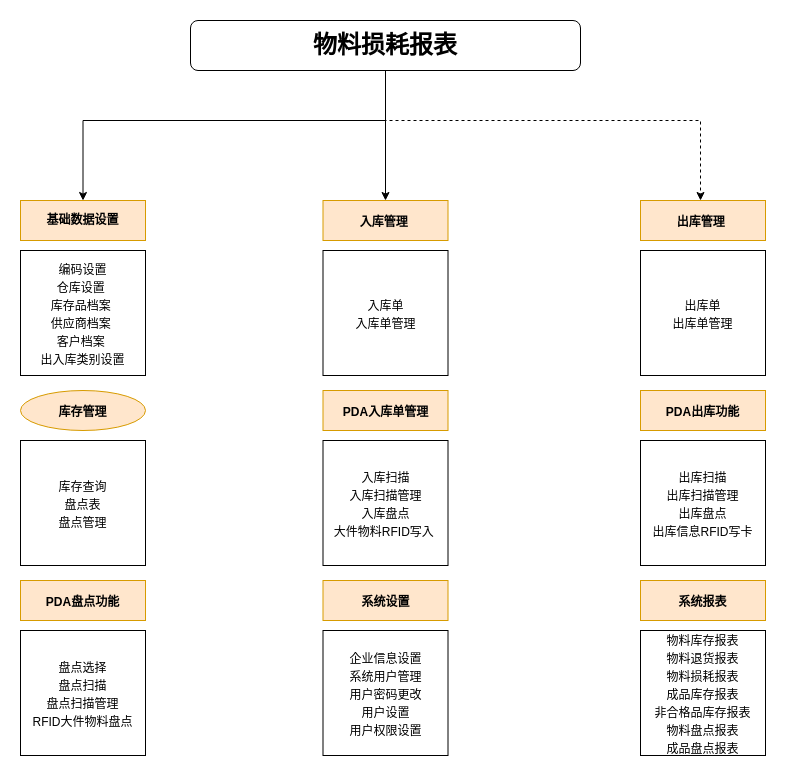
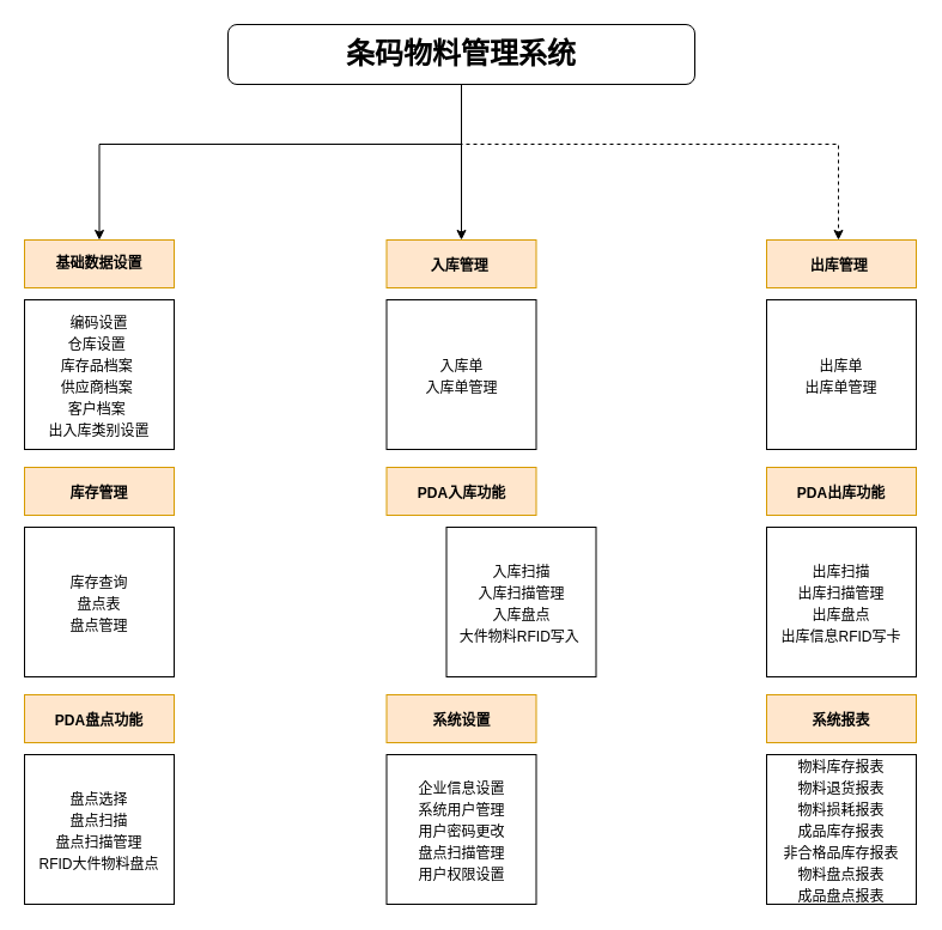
  <mxCell id="0" />
  <mxCell id="1" parent="0" />
  <mxCell id="2" style="edgeStyle=orthogonalEdgeStyle;rounded=0;orthogonalLoop=1;jettySize=auto;html=1;" edge="1" parent="1" source="5" target="7"><mxGeometry relative="1" as="geometry" /></mxCell>
  <mxCell id="3" style="edgeStyle=orthogonalEdgeStyle;rounded=0;orthogonalLoop=1;jettySize=auto;html=1;dashed=1;" edge="1" parent="1" source="5" target="8"><mxGeometry relative="1" as="geometry"><Array as="points"><mxPoint x="385" y="120" /><mxPoint x="700" y="120" /></Array></mxGeometry></mxCell>
  <mxCell id="4" style="edgeStyle=orthogonalEdgeStyle;rounded=0;orthogonalLoop=1;jettySize=auto;html=1;entryX=0.5;entryY=0;entryDx=0;entryDy=0;" edge="1" parent="1" source="5" target="6"><mxGeometry relative="1" as="geometry"><Array as="points"><mxPoint x="385" y="120" /><mxPoint x="83" y="120" /></Array></mxGeometry></mxCell>
- <mxCell id="5" value="&lt;h1&gt;物料损耗报表&lt;/h1&gt;" style="rounded=1;whiteSpace=wrap;html=1;" vertex="1" parent="1"><mxGeometry x="190" y="20" width="390" height="50" as="geometry" /></mxCell>
+ <mxCell id="5" value="&lt;h1&gt;条码物料管理系统&lt;/h1&gt;" style="rounded=1;whiteSpace=wrap;html=1;" vertex="1" parent="1"><mxGeometry x="190" y="20" width="390" height="50" as="geometry" /></mxCell>
  <mxCell id="6" value="&lt;h4&gt;基础数据设置&lt;/h4&gt;" style="whiteSpace=wrap;html=1;fillColor=#ffe6cc;strokeColor=#d79b00;" vertex="1" parent="1"><mxGeometry x="20" y="200" width="125" height="40" as="geometry" /></mxCell>
  <mxCell id="7" value="&lt;h4 style=&quot;margin: 0px ; font-stretch: normal ; line-height: normal ; font-family: &amp;#34;pingfang sc&amp;#34;&quot;&gt;入库管理&lt;span class=&quot;s1&quot; style=&quot;font-stretch: normal ; line-height: normal ; font-family: &amp;#34;helvetica&amp;#34;&quot;&gt;&lt;span class=&quot;Apple-converted-space&quot;&gt;&amp;nbsp;&lt;/span&gt;&lt;/span&gt;&lt;/h4&gt;" style="whiteSpace=wrap;html=1;fillColor=#ffe6cc;strokeColor=#d79b00;" vertex="1" parent="1"><mxGeometry x="322.5" y="200" width="125" height="40" as="geometry" /></mxCell>
  <mxCell id="8" value="&lt;h4 style=&quot;margin: 0px ; font-stretch: normal ; line-height: normal ; font-family: &amp;#34;pingfang sc&amp;#34;&quot;&gt;出库管理&lt;span class=&quot;s1&quot; style=&quot;font-stretch: normal ; line-height: normal ; font-family: &amp;#34;helvetica&amp;#34;&quot;&gt;&lt;span class=&quot;Apple-converted-space&quot;&gt;&amp;nbsp;&lt;/span&gt;&lt;/span&gt;&lt;/h4&gt;" style="whiteSpace=wrap;html=1;fillColor=#ffe6cc;strokeColor=#d79b00;" vertex="1" parent="1"><mxGeometry x="640" y="200" width="125" height="40" as="geometry" /></mxCell>
  <mxCell id="9" value="&lt;p class=&quot;p1&quot; style=&quot;margin: 0px ; font-stretch: normal ; line-height: normal ; font-family: &amp;#34;pingfang sc&amp;#34;&quot;&gt;编码设置&lt;/p&gt;&lt;p class=&quot;p1&quot; style=&quot;margin: 0px ; font-stretch: normal ; line-height: normal ; font-family: &amp;#34;pingfang sc&amp;#34;&quot;&gt;&lt;span class=&quot;s1&quot; style=&quot;font-stretch: normal ; line-height: normal ; font-family: &amp;#34;helvetica&amp;#34;&quot;&gt; &lt;/span&gt;仓库设置&lt;span class=&quot;s1&quot; style=&quot;font-stretch: normal ; line-height: normal ; font-family: &amp;#34;helvetica&amp;#34;&quot;&gt;&amp;nbsp;&lt;/span&gt;&lt;/p&gt;&lt;p class=&quot;p1&quot; style=&quot;margin: 0px ; font-stretch: normal ; line-height: normal ; font-family: &amp;#34;pingfang sc&amp;#34;&quot;&gt;库存品档案&lt;span class=&quot;s1&quot; style=&quot;font-stretch: normal ; line-height: normal ; font-family: &amp;#34;helvetica&amp;#34;&quot;&gt;&amp;nbsp;&lt;/span&gt;&lt;/p&gt;&lt;p class=&quot;p1&quot; style=&quot;margin: 0px ; font-stretch: normal ; line-height: normal ; font-family: &amp;#34;pingfang sc&amp;#34;&quot;&gt;供应商档案&lt;span class=&quot;s1&quot; style=&quot;font-stretch: normal ; line-height: normal ; font-family: &amp;#34;helvetica&amp;#34;&quot;&gt;&amp;nbsp;&lt;/span&gt;&lt;/p&gt;&lt;p class=&quot;p1&quot; style=&quot;margin: 0px ; font-stretch: normal ; line-height: normal ; font-family: &amp;#34;pingfang sc&amp;#34;&quot;&gt;客户档案&lt;span class=&quot;s1&quot; style=&quot;font-stretch: normal ; line-height: normal ; font-family: &amp;#34;helvetica&amp;#34;&quot;&gt;&amp;nbsp;&lt;/span&gt;&lt;/p&gt;&lt;p class=&quot;p1&quot; style=&quot;margin: 0px ; font-stretch: normal ; line-height: normal ; font-family: &amp;#34;pingfang sc&amp;#34;&quot;&gt;出入库类别设置&lt;/p&gt;" style="whiteSpace=wrap;html=1;aspect=fixed;" vertex="1" parent="1"><mxGeometry x="20" y="250" width="125" height="125" as="geometry" /></mxCell>
  <mxCell id="10" value="&lt;p class=&quot;p1&quot; style=&quot;margin: 0px ; font-stretch: normal ; line-height: normal ; font-family: &amp;#34;pingfang sc&amp;#34;&quot;&gt;入库单&lt;/p&gt;&lt;p class=&quot;p1&quot; style=&quot;margin: 0px ; font-stretch: normal ; line-height: normal ; font-family: &amp;#34;pingfang sc&amp;#34;&quot;&gt;入库单管理&lt;/p&gt;" style="whiteSpace=wrap;html=1;aspect=fixed;" vertex="1" parent="1"><mxGeometry x="322.5" y="250" width="125" height="125" as="geometry" /></mxCell>
  <mxCell id="11" value="&lt;p class=&quot;p1&quot; style=&quot;margin: 0px ; font-stretch: normal ; line-height: normal ; font-family: &amp;#34;pingfang sc&amp;#34;&quot;&gt;出库单&lt;/p&gt;&lt;p class=&quot;p1&quot; style=&quot;margin: 0px ; font-stretch: normal ; line-height: normal ; font-family: &amp;#34;pingfang sc&amp;#34;&quot;&gt;出库单管理&lt;/p&gt;" style="whiteSpace=wrap;html=1;aspect=fixed;" vertex="1" parent="1"><mxGeometry x="640" y="250" width="125" height="125" as="geometry" /></mxCell>
- <mxCell id="12" value="&lt;h4&gt;&lt;p class=&quot;p1&quot; style=&quot;margin: 0px; font-stretch: normal; line-height: normal; font-family: &amp;quot;pingfang sc&amp;quot;;&quot;&gt;库存管理&lt;/p&gt;&lt;/h4&gt;" style="ellipse;whiteSpace=wrap;html=1;fillColor=#ffe6cc;strokeColor=#d79b00;fontStyle=1;" vertex="1" parent="1"><mxGeometry x="20" y="390" width="125" height="40" as="geometry" /></mxCell>
- <mxCell id="13" value="&lt;h4 style=&quot;margin: 0px ; font-stretch: normal ; line-height: normal ; font-family: &amp;quot;pingfang sc&amp;quot;&quot;&gt;&lt;p class=&quot;p1&quot; style=&quot;margin: 0px; font-stretch: normal; line-height: normal; font-family: &amp;quot;pingfang sc&amp;quot;;&quot;&gt;&lt;span class=&quot;s1&quot; style=&quot;font-stretch: normal ; line-height: normal ; font-family: &amp;quot;helvetica&amp;quot;&quot;&gt;PDA&lt;/span&gt;入库单管理&lt;/p&gt;&lt;/h4&gt;" style="whiteSpace=wrap;html=1;fillColor=#ffe6cc;strokeColor=#d79b00;fontStyle=1" vertex="1" parent="1"><mxGeometry x="322.5" y="390" width="125" height="40" as="geometry" /></mxCell>
+ <mxCell id="12" value="&lt;h4&gt;&lt;p class=&quot;p1&quot; style=&quot;margin: 0px; font-stretch: normal; line-height: normal; font-family: &amp;quot;pingfang sc&amp;quot;;&quot;&gt;库存管理&lt;/p&gt;&lt;/h4&gt;" style="whiteSpace=wrap;html=1;fillColor=#ffe6cc;strokeColor=#d79b00;fontStyle=1" vertex="1" parent="1"><mxGeometry x="20" y="390" width="125" height="40" as="geometry" /></mxCell>
+ <mxCell id="13" value="&lt;h4 style=&quot;margin: 0px ; font-stretch: normal ; line-height: normal ; font-family: &amp;quot;pingfang sc&amp;quot;&quot;&gt;&lt;p class=&quot;p1&quot; style=&quot;margin: 0px; font-stretch: normal; line-height: normal; font-family: &amp;quot;pingfang sc&amp;quot;;&quot;&gt;&lt;span class=&quot;s1&quot; style=&quot;font-stretch: normal ; line-height: normal ; font-family: &amp;quot;helvetica&amp;quot;&quot;&gt;PDA&lt;/span&gt;入库功能&lt;/p&gt;&lt;/h4&gt;" style="whiteSpace=wrap;html=1;fillColor=#ffe6cc;strokeColor=#d79b00;fontStyle=1" vertex="1" parent="1"><mxGeometry x="322.5" y="390" width="125" height="40" as="geometry" /></mxCell>
  <mxCell id="14" value="&lt;h4 style=&quot;margin: 0px ; font-stretch: normal ; line-height: normal ; font-family: &amp;quot;pingfang sc&amp;quot;&quot;&gt;&lt;p class=&quot;p1&quot; style=&quot;margin: 0px; font-stretch: normal; line-height: normal; font-family: &amp;quot;pingfang sc&amp;quot;;&quot;&gt;&lt;span class=&quot;s1&quot; style=&quot;font-stretch: normal ; line-height: normal ; font-family: &amp;quot;helvetica&amp;quot;&quot;&gt;PDA&lt;/span&gt;出库功能&lt;/p&gt;&lt;/h4&gt;" style="whiteSpace=wrap;html=1;fillColor=#ffe6cc;strokeColor=#d79b00;fontStyle=1" vertex="1" parent="1"><mxGeometry x="640" y="390" width="125" height="40" as="geometry" /></mxCell>
  <mxCell id="15" value="&lt;p class=&quot;p1&quot; style=&quot;margin: 0px ; font-stretch: normal ; line-height: normal ; font-family: &amp;#34;pingfang sc&amp;#34;&quot;&gt;库存查询&lt;/p&gt;&lt;p class=&quot;p1&quot; style=&quot;margin: 0px ; font-stretch: normal ; line-height: normal ; font-family: &amp;#34;pingfang sc&amp;#34;&quot;&gt;&lt;span&gt;盘点表&lt;/span&gt;&lt;/p&gt;&lt;p class=&quot;p1&quot; style=&quot;margin: 0px ; font-stretch: normal ; line-height: normal ; font-family: &amp;#34;pingfang sc&amp;#34;&quot;&gt;&lt;span&gt;盘点管理&lt;/span&gt;&lt;/p&gt;" style="whiteSpace=wrap;html=1;aspect=fixed;" vertex="1" parent="1"><mxGeometry x="20" y="440" width="125" height="125" as="geometry" /></mxCell>
- <mxCell id="16" value="&lt;p class=&quot;p1&quot; style=&quot;margin: 0px ; font-stretch: normal ; line-height: normal ; font-family: &amp;quot;pingfang sc&amp;quot;&quot;&gt;入库扫描&lt;/p&gt;&lt;p class=&quot;p1&quot; style=&quot;margin: 0px ; font-stretch: normal ; line-height: normal ; font-family: &amp;quot;pingfang sc&amp;quot;&quot;&gt;入库扫描管理&lt;/p&gt;&lt;p class=&quot;p1&quot; style=&quot;margin: 0px ; font-stretch: normal ; line-height: normal ; font-family: &amp;quot;pingfang sc&amp;quot;&quot;&gt;入库盘点&lt;/p&gt;&lt;p class=&quot;p1&quot; style=&quot;margin: 0px ; font-stretch: normal ; line-height: normal ; font-family: &amp;quot;pingfang sc&amp;quot;&quot;&gt;大件物料&lt;span class=&quot;s1&quot; style=&quot;font-stretch: normal ; line-height: normal ; font-family: &amp;quot;helvetica&amp;quot;&quot;&gt;RFID&lt;/span&gt;写入&lt;span class=&quot;s1&quot; style=&quot;font-stretch: normal ; line-height: normal ; font-family: &amp;quot;helvetica&amp;quot;&quot;&gt;&lt;span class=&quot;Apple-converted-space&quot;&gt;&amp;nbsp;&lt;/span&gt;&lt;/span&gt;&lt;/p&gt;" style="whiteSpace=wrap;html=1;aspect=fixed;align=center;" vertex="1" parent="1"><mxGeometry x="322.5" y="440" width="125" height="125" as="geometry" /></mxCell>
+ <mxCell id="16" value="&lt;p class=&quot;p1&quot; style=&quot;margin: 0px ; font-stretch: normal ; line-height: normal ; font-family: &amp;quot;pingfang sc&amp;quot;&quot;&gt;入库扫描&lt;/p&gt;&lt;p class=&quot;p1&quot; style=&quot;margin: 0px ; font-stretch: normal ; line-height: normal ; font-family: &amp;quot;pingfang sc&amp;quot;&quot;&gt;入库扫描管理&lt;/p&gt;&lt;p class=&quot;p1&quot; style=&quot;margin: 0px ; font-stretch: normal ; line-height: normal ; font-family: &amp;quot;pingfang sc&amp;quot;&quot;&gt;入库盘点&lt;/p&gt;&lt;p class=&quot;p1&quot; style=&quot;margin: 0px ; font-stretch: normal ; line-height: normal ; font-family: &amp;quot;pingfang sc&amp;quot;&quot;&gt;大件物料&lt;span class=&quot;s1&quot; style=&quot;font-stretch: normal ; line-height: normal ; font-family: &amp;quot;helvetica&amp;quot;&quot;&gt;RFID&lt;/span&gt;写入&lt;span class=&quot;s1&quot; style=&quot;font-stretch: normal ; line-height: normal ; font-family: &amp;quot;helvetica&amp;quot;&quot;&gt;&lt;span class=&quot;Apple-converted-space&quot;&gt;&amp;nbsp;&lt;/span&gt;&lt;/span&gt;&lt;/p&gt;" style="whiteSpace=wrap;html=1;aspect=fixed;align=center;" vertex="1" parent="1"><mxGeometry x="372.5" y="440" width="125" height="125" as="geometry" /></mxCell>
  <mxCell id="17" value="&lt;p class=&quot;p1&quot; style=&quot;margin: 0px ; font-stretch: normal ; line-height: normal ; font-family: &amp;#34;pingfang sc&amp;#34;&quot;&gt;出库扫描&lt;/p&gt;&lt;p class=&quot;p1&quot; style=&quot;margin: 0px ; font-stretch: normal ; line-height: normal ; font-family: &amp;#34;pingfang sc&amp;#34;&quot;&gt;出库扫描管理&lt;/p&gt;&lt;p class=&quot;p1&quot; style=&quot;margin: 0px ; font-stretch: normal ; line-height: normal ; font-family: &amp;#34;pingfang sc&amp;#34;&quot;&gt;出库盘点&lt;/p&gt;&lt;p class=&quot;p2&quot; style=&quot;margin: 0px ; font-stretch: normal ; line-height: normal&quot;&gt;&lt;span class=&quot;s2&quot; style=&quot;font-stretch: normal ; line-height: normal ; font-family: &amp;#34;pingfang sc&amp;#34;&quot;&gt;出库信息&lt;/span&gt;RFID&lt;span class=&quot;s2&quot; style=&quot;font-stretch: normal ; line-height: normal ; font-family: &amp;#34;pingfang sc&amp;#34;&quot;&gt;写卡&lt;/span&gt;&lt;/p&gt;" style="whiteSpace=wrap;html=1;aspect=fixed;" vertex="1" parent="1"><mxGeometry x="640" y="440" width="125" height="125" as="geometry" /></mxCell>
  <mxCell id="18" value="&lt;h4&gt;&lt;p class=&quot;p1&quot; style=&quot;margin: 0px; font-stretch: normal; line-height: normal; font-family: &amp;quot;pingfang sc&amp;quot;;&quot;&gt;&lt;span class=&quot;s1&quot; style=&quot;font-stretch: normal ; line-height: normal ; font-family: &amp;quot;helvetica&amp;quot;&quot;&gt;PDA&lt;/span&gt;盘点功能&lt;/p&gt;&lt;/h4&gt;" style="whiteSpace=wrap;html=1;fillColor=#ffe6cc;strokeColor=#d79b00;fontStyle=1" vertex="1" parent="1"><mxGeometry x="20" y="580" width="125" height="40" as="geometry" /></mxCell>
  <mxCell id="19" value="&lt;h4 style=&quot;margin: 0px ; font-stretch: normal ; line-height: normal ; font-family: &amp;quot;pingfang sc&amp;quot;&quot;&gt;&lt;span style=&quot;font-family: &amp;quot;pingfang sc&amp;quot;;&quot;&gt;系统设置&lt;/span&gt;&lt;br&gt;&lt;/h4&gt;" style="whiteSpace=wrap;html=1;fillColor=#ffe6cc;strokeColor=#d79b00;fontStyle=1" vertex="1" parent="1"><mxGeometry x="322.5" y="580" width="125" height="40" as="geometry" /></mxCell>
  <mxCell id="20" value="&lt;h4 style=&quot;margin: 0px ; font-stretch: normal ; line-height: normal ; font-family: &amp;quot;pingfang sc&amp;quot;&quot;&gt;&lt;p class=&quot;p1&quot; style=&quot;margin: 0px; font-stretch: normal; line-height: normal; font-family: &amp;quot;pingfang sc&amp;quot;;&quot;&gt;系统报表&lt;/p&gt;&lt;/h4&gt;" style="whiteSpace=wrap;html=1;fillColor=#ffe6cc;strokeColor=#d79b00;fontStyle=1" vertex="1" parent="1"><mxGeometry x="640" y="580" width="125" height="40" as="geometry" /></mxCell>
  <mxCell id="21" value="&lt;p class=&quot;p1&quot; style=&quot;margin: 0px ; font-stretch: normal ; line-height: normal ; font-family: &amp;#34;pingfang sc&amp;#34;&quot;&gt;盘点选择&lt;/p&gt;&lt;p class=&quot;p1&quot; style=&quot;margin: 0px ; font-stretch: normal ; line-height: normal ; font-family: &amp;#34;pingfang sc&amp;#34;&quot;&gt;盘点扫描&lt;/p&gt;&lt;p class=&quot;p1&quot; style=&quot;margin: 0px ; font-stretch: normal ; line-height: normal ; font-family: &amp;#34;pingfang sc&amp;#34;&quot;&gt;盘点扫描管理&lt;/p&gt;&lt;p class=&quot;p1&quot; style=&quot;margin: 0px ; font-stretch: normal ; line-height: normal ; font-family: &amp;#34;pingfang sc&amp;#34;&quot;&gt;&lt;span style=&quot;font-family: &amp;#34;helvetica&amp;#34;&quot;&gt;RFID&lt;/span&gt;&lt;span class=&quot;s2&quot; style=&quot;font-stretch: normal ; line-height: normal&quot;&gt;大件物料盘点&lt;/span&gt;&lt;/p&gt;" style="whiteSpace=wrap;html=1;aspect=fixed;" vertex="1" parent="1"><mxGeometry x="20" y="630" width="125" height="125" as="geometry" /></mxCell>
- <mxCell id="22" value="&lt;p class=&quot;p1&quot; style=&quot;margin: 0px ; font-stretch: normal ; line-height: normal ; font-family: &amp;#34;pingfang sc&amp;#34;&quot;&gt;企业信息设置&lt;/p&gt;&lt;p class=&quot;p1&quot; style=&quot;margin: 0px ; font-stretch: normal ; line-height: normal ; font-family: &amp;#34;pingfang sc&amp;#34;&quot;&gt;系统用户管理&lt;/p&gt;&lt;p class=&quot;p1&quot; style=&quot;margin: 0px ; font-stretch: normal ; line-height: normal ; font-family: &amp;#34;pingfang sc&amp;#34;&quot;&gt;用户密码更改&lt;/p&gt;&lt;p class=&quot;p1&quot; style=&quot;margin: 0px ; font-stretch: normal ; line-height: normal ; font-family: &amp;#34;pingfang sc&amp;#34;&quot;&gt;用户设置&lt;/p&gt;&lt;p class=&quot;p1&quot; style=&quot;margin: 0px ; font-stretch: normal ; line-height: normal ; font-family: &amp;#34;pingfang sc&amp;#34;&quot;&gt;用户权限设置&lt;/p&gt;" style="whiteSpace=wrap;html=1;aspect=fixed;" vertex="1" parent="1"><mxGeometry x="322.5" y="630" width="125" height="125" as="geometry" /></mxCell>
+ <mxCell id="22" value="&lt;p class=&quot;p1&quot; style=&quot;margin: 0px ; font-stretch: normal ; line-height: normal ; font-family: &amp;#34;pingfang sc&amp;#34;&quot;&gt;企业信息设置&lt;/p&gt;&lt;p class=&quot;p1&quot; style=&quot;margin: 0px ; font-stretch: normal ; line-height: normal ; font-family: &amp;#34;pingfang sc&amp;#34;&quot;&gt;系统用户管理&lt;/p&gt;&lt;p class=&quot;p1&quot; style=&quot;margin: 0px ; font-stretch: normal ; line-height: normal ; font-family: &amp;#34;pingfang sc&amp;#34;&quot;&gt;用户密码更改&lt;/p&gt;&lt;p class=&quot;p1&quot; style=&quot;margin: 0px ; font-stretch: normal ; line-height: normal ; font-family: &amp;#34;pingfang sc&amp;#34;&quot;&gt;盘点扫描管理&lt;/p&gt;&lt;p class=&quot;p1&quot; style=&quot;margin: 0px ; font-stretch: normal ; line-height: normal ; font-family: &amp;#34;pingfang sc&amp;#34;&quot;&gt;用户权限设置&lt;/p&gt;" style="whiteSpace=wrap;html=1;aspect=fixed;" vertex="1" parent="1"><mxGeometry x="322.5" y="630" width="125" height="125" as="geometry" /></mxCell>
  <mxCell id="23" value="&lt;p class=&quot;p1&quot; style=&quot;margin: 0px ; font-stretch: normal ; line-height: normal ; font-family: &amp;#34;pingfang sc&amp;#34;&quot;&gt;物料库存报表&lt;/p&gt;&lt;p class=&quot;p1&quot; style=&quot;margin: 0px ; font-stretch: normal ; line-height: normal ; font-family: &amp;#34;pingfang sc&amp;#34;&quot;&gt;物料退货报表&lt;/p&gt;&lt;p class=&quot;p1&quot; style=&quot;margin: 0px ; font-stretch: normal ; line-height: normal ; font-family: &amp;#34;pingfang sc&amp;#34;&quot;&gt;物料损耗报表&lt;/p&gt;&lt;p class=&quot;p1&quot; style=&quot;margin: 0px ; font-stretch: normal ; line-height: normal ; font-family: &amp;#34;pingfang sc&amp;#34;&quot;&gt;成品库存报表&lt;/p&gt;&lt;p class=&quot;p1&quot; style=&quot;margin: 0px ; font-stretch: normal ; line-height: normal ; font-family: &amp;#34;pingfang sc&amp;#34;&quot;&gt;非合格品库存报表&lt;/p&gt;&lt;p class=&quot;p1&quot; style=&quot;margin: 0px ; font-stretch: normal ; line-height: normal ; font-family: &amp;#34;pingfang sc&amp;#34;&quot;&gt;物料盘点报表&lt;/p&gt;&lt;p class=&quot;p1&quot; style=&quot;margin: 0px ; font-stretch: normal ; line-height: normal ; font-family: &amp;#34;pingfang sc&amp;#34;&quot;&gt;成品盘点报表&lt;/p&gt;" style="whiteSpace=wrap;html=1;aspect=fixed;" vertex="1" parent="1"><mxGeometry x="640" y="630" width="125" height="125" as="geometry" /></mxCell>
